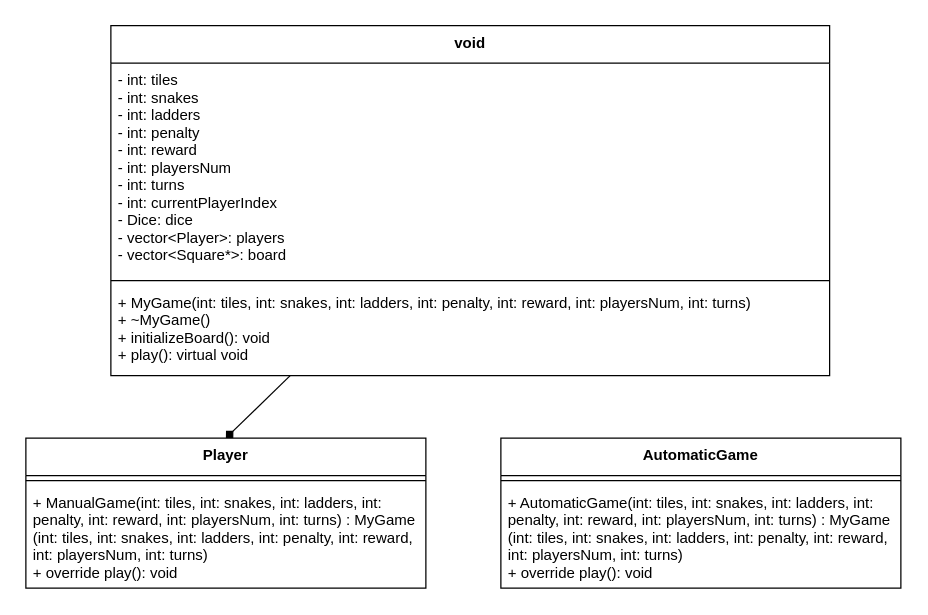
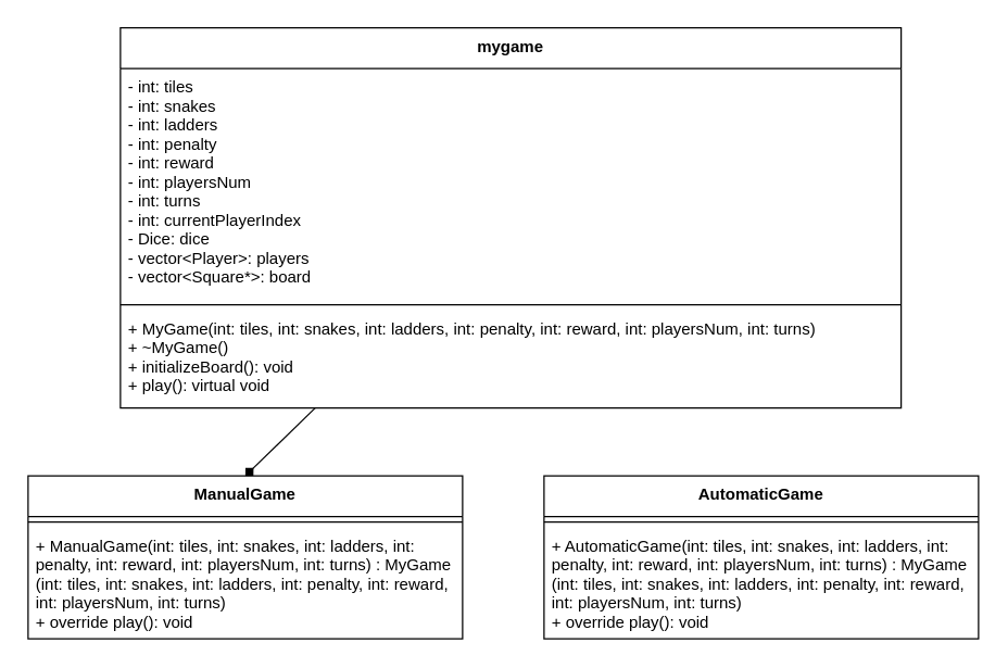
  <mxCell id="0" />
  <mxCell id="1" parent="0" />
  <mxCell id="2" style="edgeStyle=none;html=1;entryX=0.5;entryY=0;entryDx=0;entryDy=0;endArrow=diamond;" edge="1" parent="1" source="3" target="7"><mxGeometry relative="1" as="geometry" /></mxCell>
- <mxCell id="3" value="void" style="swimlane;fontStyle=1;align=center;verticalAlign=top;childLayout=stackLayout;horizontal=1;startSize=30;horizontalStack=0;resizeParent=1;resizeParentMax=0;resizeLast=0;collapsible=1;marginBottom=0;" vertex="1" parent="1"><mxGeometry x="88" y="20" width="575" height="280" as="geometry" /></mxCell>
+ <mxCell id="3" value="mygame" style="swimlane;fontStyle=1;align=center;verticalAlign=top;childLayout=stackLayout;horizontal=1;startSize=30;horizontalStack=0;resizeParent=1;resizeParentMax=0;resizeLast=0;collapsible=1;marginBottom=0;" vertex="1" parent="1"><mxGeometry x="88" y="20" width="575" height="280" as="geometry" /></mxCell>
  <mxCell id="4" value="- int: tiles&#10;- int: snakes&#10;- int: ladders&#10;- int: penalty&#10;- int: reward&#10;- int: playersNum&#10;- int: turns&#10;- int: currentPlayerIndex&#10;- Dice: dice&#10;- vector&lt;Player&gt;: players&#10;- vector&lt;Square*&gt;: board" style="text;strokeColor=none;fillColor=none;align=left;verticalAlign=top;spacingLeft=4;spacingRight=4;overflow=hidden;rotatable=0;points=[[0,0.5],[1,0.5]];portConstraint=eastwest;" vertex="1" parent="3"><mxGeometry y="30" width="575" height="170" as="geometry" /></mxCell>
  <mxCell id="5" value="" style="line;strokeWidth=1;fillColor=none;align=left;verticalAlign=middle;spacingTop=-1;spacingLeft=3;spacingRight=3;rotatable=0;labelPosition=right;points=[];portConstraint=eastwest;strokeColor=inherit;" vertex="1" parent="3"><mxGeometry y="200" width="575" height="8" as="geometry" /></mxCell>
  <mxCell id="6" value="+ MyGame(int: tiles, int: snakes, int: ladders, int: penalty, int: reward, int: playersNum, int: turns)&#10;+ ~MyGame()&#10;+ initializeBoard(): void&#10;+ play(): virtual void" style="text;strokeColor=none;fillColor=none;align=left;verticalAlign=top;spacingLeft=4;spacingRight=4;overflow=hidden;rotatable=0;points=[[0,0.5],[1,0.5]];portConstraint=eastwest;" vertex="1" parent="3"><mxGeometry y="208" width="575" height="72" as="geometry" /></mxCell>
- <mxCell id="7" value="Player" style="swimlane;fontStyle=1;align=center;verticalAlign=top;childLayout=stackLayout;horizontal=1;startSize=30;horizontalStack=0;resizeParent=1;resizeParentMax=0;resizeLast=0;collapsible=1;marginBottom=0;" vertex="1" parent="1"><mxGeometry x="20" y="350" width="320" height="120" as="geometry" /></mxCell>
+ <mxCell id="7" value="ManualGame" style="swimlane;fontStyle=1;align=center;verticalAlign=top;childLayout=stackLayout;horizontal=1;startSize=30;horizontalStack=0;resizeParent=1;resizeParentMax=0;resizeLast=0;collapsible=1;marginBottom=0;" vertex="1" parent="1"><mxGeometry x="20" y="350" width="320" height="120" as="geometry" /></mxCell>
  <mxCell id="8" value="" style="line;strokeWidth=1;fillColor=none;align=left;verticalAlign=middle;spacingTop=-1;spacingLeft=3;spacingRight=3;rotatable=0;labelPosition=right;points=[];portConstraint=eastwest;strokeColor=inherit;" vertex="1" parent="7"><mxGeometry y="30" width="320" height="8" as="geometry" /></mxCell>
  <mxCell id="9" value="+ ManualGame(int: tiles, int: snakes, int: ladders, int:&#10;penalty, int: reward, int: playersNum, int: turns) : MyGame&#10;(int: tiles, int: snakes, int: ladders, int: penalty, int: reward,&#10;int: playersNum, int: turns)&#10;+ override play(): void" style="text;strokeColor=none;fillColor=none;align=left;verticalAlign=top;spacingLeft=4;spacingRight=4;overflow=hidden;rotatable=0;points=[[0,0.5],[1,0.5]];portConstraint=eastwest;" vertex="1" parent="7"><mxGeometry y="38" width="320" height="82" as="geometry" /></mxCell>
  <mxCell id="10" value="AutomaticGame" style="swimlane;fontStyle=1;align=center;verticalAlign=top;childLayout=stackLayout;horizontal=1;startSize=30;horizontalStack=0;resizeParent=1;resizeParentMax=0;resizeLast=0;collapsible=1;marginBottom=0;" vertex="1" parent="1"><mxGeometry x="400" y="350" width="320" height="120" as="geometry" /></mxCell>
  <mxCell id="11" value="" style="line;strokeWidth=1;fillColor=none;align=left;verticalAlign=middle;spacingTop=-1;spacingLeft=3;spacingRight=3;rotatable=0;labelPosition=right;points=[];portConstraint=eastwest;strokeColor=inherit;" vertex="1" parent="10"><mxGeometry y="30" width="320" height="8" as="geometry" /></mxCell>
  <mxCell id="12" value="+ AutomaticGame(int: tiles, int: snakes, int: ladders, int:&#10;penalty, int: reward, int: playersNum, int: turns) : MyGame&#10;(int: tiles, int: snakes, int: ladders, int: penalty, int: reward,&#10;int: playersNum, int: turns)&#10;+ override play(): void" style="text;strokeColor=none;fillColor=none;align=left;verticalAlign=top;spacingLeft=4;spacingRight=4;overflow=hidden;rotatable=0;points=[[0,0.5],[1,0.5]];portConstraint=eastwest;" vertex="1" parent="10"><mxGeometry y="38" width="320" height="82" as="geometry" /></mxCell>
